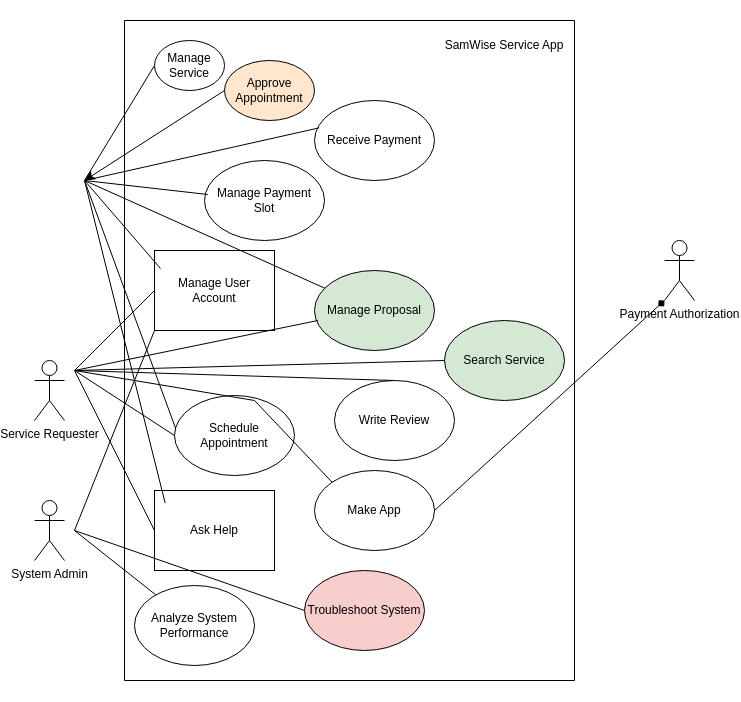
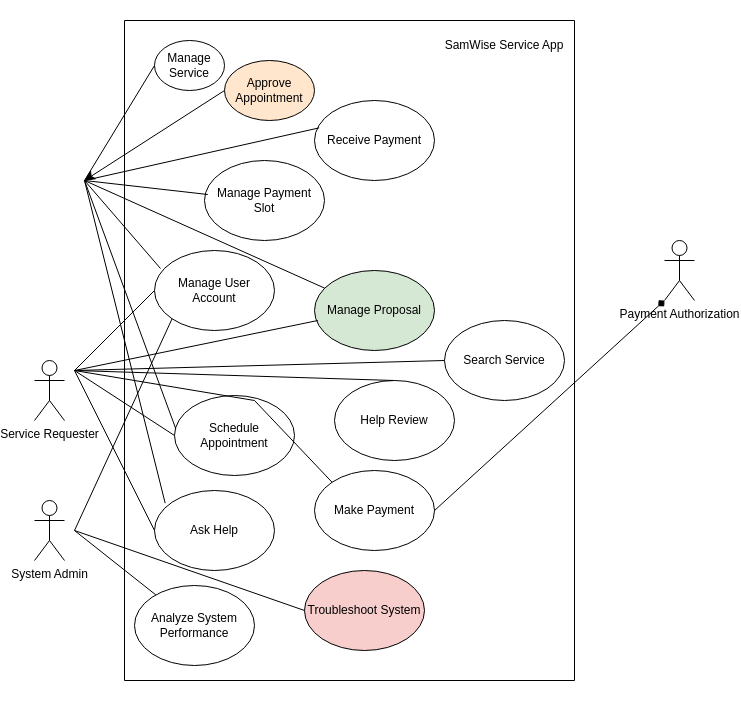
  <mxCell id="0" />
  <mxCell id="1" parent="0" />
  <mxCell id="2" value="Service Requester" style="shape=umlActor;verticalLabelPosition=bottom;verticalAlign=top;html=1;outlineConnect=0;" vertex="1" parent="1"><mxGeometry x="20" y="360" width="30" height="60" as="geometry" /></mxCell>
  <mxCell id="3" value="Payment Authorization" style="shape=umlActor;verticalLabelPosition=bottom;verticalAlign=top;html=1;outlineConnect=0;" vertex="1" parent="1"><mxGeometry x="650" y="240" width="30" height="60" as="geometry" /></mxCell>
  <mxCell id="4" value="" style="swimlane;startSize=0;" vertex="1" parent="1"><mxGeometry x="110" y="20" width="450" height="660" as="geometry" /></mxCell>
- <mxCell id="5" value="Make App" style="ellipse;whiteSpace=wrap;html=1;" vertex="1" parent="4"><mxGeometry x="190" y="450" width="120" height="80" as="geometry" /></mxCell>
+ <mxCell id="5" value="Make Payment" style="ellipse;whiteSpace=wrap;html=1;" vertex="1" parent="4"><mxGeometry x="190" y="450" width="120" height="80" as="geometry" /></mxCell>
  <mxCell id="6" value="Manage Payment Slot" style="ellipse;whiteSpace=wrap;html=1;" vertex="1" parent="4"><mxGeometry x="80" y="140" width="120" height="80" as="geometry" /></mxCell>
- <mxCell id="7" value="Search Service" style="ellipse;whiteSpace=wrap;html=1;fillColor=#d5e8d4;" vertex="1" parent="4"><mxGeometry x="320" y="300" width="120" height="80" as="geometry" /></mxCell>
- <mxCell id="8" value="Write Review" style="ellipse;whiteSpace=wrap;html=1;" vertex="1" parent="4"><mxGeometry x="210" y="360" width="120" height="80" as="geometry" /></mxCell>
+ <mxCell id="7" value="Search Service" style="ellipse;whiteSpace=wrap;html=1;" vertex="1" parent="4"><mxGeometry x="320" y="300" width="120" height="80" as="geometry" /></mxCell>
+ <mxCell id="8" value="Help Review" style="ellipse;whiteSpace=wrap;html=1;" vertex="1" parent="4"><mxGeometry x="210" y="360" width="120" height="80" as="geometry" /></mxCell>
  <mxCell id="9" value="Schedule Appointment" style="ellipse;whiteSpace=wrap;html=1;" vertex="1" parent="4"><mxGeometry x="50" y="375" width="120" height="80" as="geometry" /></mxCell>
- <mxCell id="10" value="Manage User Account" style="whiteSpace=wrap;html=1;rounded=0;" vertex="1" parent="4"><mxGeometry x="30" y="230" width="120" height="80" as="geometry" /></mxCell>
- <mxCell id="11" value="Ask Help" style="whiteSpace=wrap;html=1;rounded=0;" vertex="1" parent="4"><mxGeometry x="30" y="470" width="120" height="80" as="geometry" /></mxCell>
+ <mxCell id="10" value="Manage User Account" style="ellipse;whiteSpace=wrap;html=1;" vertex="1" parent="4"><mxGeometry x="30" y="230" width="120" height="80" as="geometry" /></mxCell>
+ <mxCell id="11" value="Ask Help" style="ellipse;whiteSpace=wrap;html=1;" vertex="1" parent="4"><mxGeometry x="30" y="470" width="120" height="80" as="geometry" /></mxCell>
  <mxCell id="12" value="Receive Payment" style="ellipse;whiteSpace=wrap;html=1;" vertex="1" parent="4"><mxGeometry x="190" y="80" width="120" height="80" as="geometry" /></mxCell>
  <mxCell id="13" value="Manage Proposal" style="ellipse;whiteSpace=wrap;html=1;fillColor=#d5e8d4;" vertex="1" parent="4"><mxGeometry x="190" y="250" width="120" height="80" as="geometry" /></mxCell>
  <mxCell id="14" value="SamWise Service App" style="text;html=1;strokeColor=none;fillColor=none;align=center;verticalAlign=middle;whiteSpace=wrap;rounded=0;" vertex="1" parent="4"><mxGeometry x="315" y="10" width="130" height="30" as="geometry" /></mxCell>
  <mxCell id="15" value="Analyze System Performance" style="ellipse;whiteSpace=wrap;html=1;" vertex="1" parent="4"><mxGeometry x="10" y="565" width="120" height="80" as="geometry" /></mxCell>
  <mxCell id="16" value="Troubleshoot System" style="ellipse;whiteSpace=wrap;html=1;fillColor=#f8cecc;" vertex="1" parent="4"><mxGeometry x="180" y="550" width="120" height="80" as="geometry" /></mxCell>
  <mxCell id="17" style="rounded=0;orthogonalLoop=1;jettySize=auto;html=1;exitX=0;exitY=0.5;exitDx=0;exitDy=0;fontSize=12;startSize=8;endSize=8;" edge="1" parent="4" source="18"><mxGeometry relative="1" as="geometry"><mxPoint x="-40" y="160" as="targetPoint" /></mxGeometry></mxCell>
  <mxCell id="18" value="Approve Appointment" style="ellipse;whiteSpace=wrap;html=1;fillColor=#ffe6cc;" vertex="1" parent="4"><mxGeometry x="100" y="40" width="90" height="60" as="geometry" /></mxCell>
  <mxCell id="19" value="Manage Service" style="ellipse;whiteSpace=wrap;html=1;" vertex="1" parent="4"><mxGeometry x="30" y="20" width="70" height="50" as="geometry" /></mxCell>
  <mxCell id="20" value="" style="endArrow=none;html=1;rounded=0;entryX=0;entryY=0.5;entryDx=0;entryDy=0;" edge="1" parent="1" target="19"><mxGeometry width="50" height="50" relative="1" as="geometry"><mxPoint x="70" y="180" as="sourcePoint" /><mxPoint x="350" y="170" as="targetPoint" /></mxGeometry></mxCell>
  <mxCell id="21" value="" style="endArrow=none;html=1;rounded=0;entryX=0.028;entryY=0.425;entryDx=0;entryDy=0;entryPerimeter=0;" edge="1" parent="1" target="6"><mxGeometry width="50" height="50" relative="1" as="geometry"><mxPoint x="70" y="180" as="sourcePoint" /><mxPoint x="350" y="170" as="targetPoint" /></mxGeometry></mxCell>
  <mxCell id="22" value="" style="endArrow=none;html=1;rounded=0;entryX=0.05;entryY=0.225;entryDx=0;entryDy=0;entryPerimeter=0;" edge="1" parent="1" target="10"><mxGeometry width="50" height="50" relative="1" as="geometry"><mxPoint x="70" y="180" as="sourcePoint" /><mxPoint x="350" y="290" as="targetPoint" /></mxGeometry></mxCell>
  <mxCell id="23" value="" style="endArrow=none;html=1;rounded=0;exitX=0.011;exitY=0.417;exitDx=0;exitDy=0;exitPerimeter=0;" edge="1" parent="1" source="9"><mxGeometry width="50" height="50" relative="1" as="geometry"><mxPoint x="300" y="340" as="sourcePoint" /><mxPoint x="70" y="180" as="targetPoint" /></mxGeometry></mxCell>
  <mxCell id="24" value="" style="endArrow=none;html=1;rounded=0;entryX=0.089;entryY=0.158;entryDx=0;entryDy=0;entryPerimeter=0;" edge="1" parent="1" target="11"><mxGeometry width="50" height="50" relative="1" as="geometry"><mxPoint x="70" y="180" as="sourcePoint" /><mxPoint x="350" y="330" as="targetPoint" /></mxGeometry></mxCell>
  <mxCell id="25" value="" style="endArrow=none;html=1;rounded=0;entryX=0.039;entryY=0.342;entryDx=0;entryDy=0;entryPerimeter=0;" edge="1" parent="1" target="12"><mxGeometry width="50" height="50" relative="1" as="geometry"><mxPoint x="70" y="180" as="sourcePoint" /><mxPoint x="350" y="200" as="targetPoint" /></mxGeometry></mxCell>
  <mxCell id="26" value="" style="endArrow=none;html=1;rounded=0;entryX=0;entryY=0.5;entryDx=0;entryDy=0;" edge="1" parent="1" target="10"><mxGeometry width="50" height="50" relative="1" as="geometry"><mxPoint x="60" y="370" as="sourcePoint" /><mxPoint x="350" y="400" as="targetPoint" /></mxGeometry></mxCell>
  <mxCell id="27" value="" style="endArrow=none;html=1;rounded=0;entryX=0;entryY=0.5;entryDx=0;entryDy=0;" edge="1" parent="1" target="9"><mxGeometry width="50" height="50" relative="1" as="geometry"><mxPoint x="60" y="370" as="sourcePoint" /><mxPoint x="350" y="400" as="targetPoint" /></mxGeometry></mxCell>
  <mxCell id="28" value="" style="endArrow=none;html=1;rounded=0;entryX=0.5;entryY=0;entryDx=0;entryDy=0;" edge="1" parent="1" target="8"><mxGeometry width="50" height="50" relative="1" as="geometry"><mxPoint x="60" y="370" as="sourcePoint" /><mxPoint x="350" y="400" as="targetPoint" /></mxGeometry></mxCell>
  <mxCell id="29" value="" style="endArrow=none;html=1;rounded=0;entryX=0;entryY=0.5;entryDx=0;entryDy=0;" edge="1" parent="1" target="7"><mxGeometry width="50" height="50" relative="1" as="geometry"><mxPoint x="60" y="370" as="sourcePoint" /><mxPoint x="350" y="400" as="targetPoint" /></mxGeometry></mxCell>
  <mxCell id="30" value="" style="endArrow=none;html=1;rounded=0;entryX=0;entryY=0.5;entryDx=0;entryDy=0;" edge="1" parent="1" target="11"><mxGeometry width="50" height="50" relative="1" as="geometry"><mxPoint x="60" y="370" as="sourcePoint" /><mxPoint x="350" y="400" as="targetPoint" /></mxGeometry></mxCell>
  <mxCell id="31" value="" style="endArrow=none;html=1;rounded=0;entryX=0;entryY=0;entryDx=0;entryDy=0;" edge="1" parent="1" target="5"><mxGeometry width="50" height="50" relative="1" as="geometry"><mxPoint x="60" y="370" as="sourcePoint" /><mxPoint x="350" y="400" as="targetPoint" /><Array as="points"><mxPoint x="240" y="400" /></Array></mxGeometry></mxCell>
  <mxCell id="32" value="" style="endArrow=none;html=1;rounded=0;entryX=0.028;entryY=0.625;entryDx=0;entryDy=0;entryPerimeter=0;" edge="1" parent="1" target="13"><mxGeometry width="50" height="50" relative="1" as="geometry"><mxPoint x="60" y="370" as="sourcePoint" /><mxPoint x="350" y="400" as="targetPoint" /></mxGeometry></mxCell>
  <mxCell id="33" value="" style="endArrow=none;html=1;rounded=0;" edge="1" parent="1" source="13"><mxGeometry width="50" height="50" relative="1" as="geometry"><mxPoint x="300" y="320" as="sourcePoint" /><mxPoint x="70" y="180" as="targetPoint" /></mxGeometry></mxCell>
  <mxCell id="34" value="" style="endArrow=diamond;html=1;rounded=0;entryX=0;entryY=1;entryDx=0;entryDy=0;entryPerimeter=0;exitX=1;exitY=0.5;exitDx=0;exitDy=0;" edge="1" parent="1" source="5" target="3"><mxGeometry width="50" height="50" relative="1" as="geometry"><mxPoint x="300" y="340" as="sourcePoint" /><mxPoint x="350" y="290" as="targetPoint" /></mxGeometry></mxCell>
  <mxCell id="35" value="System Admin" style="shape=umlActor;verticalLabelPosition=bottom;verticalAlign=top;html=1;outlineConnect=0;" vertex="1" parent="1"><mxGeometry x="20" y="500" width="30" height="60" as="geometry" /></mxCell>
  <mxCell id="36" value="" style="endArrow=none;html=1;rounded=0;entryX=0;entryY=1;entryDx=0;entryDy=0;" edge="1" parent="1" target="10"><mxGeometry width="50" height="50" relative="1" as="geometry"><mxPoint x="60" y="530" as="sourcePoint" /><mxPoint x="110" y="480" as="targetPoint" /></mxGeometry></mxCell>
  <mxCell id="37" value="" style="endArrow=none;html=1;rounded=0;entryX=0;entryY=0.5;entryDx=0;entryDy=0;" edge="1" parent="1" target="16"><mxGeometry width="50" height="50" relative="1" as="geometry"><mxPoint x="60" y="530" as="sourcePoint" /><mxPoint x="80" y="610" as="targetPoint" /></mxGeometry></mxCell>
  <mxCell id="38" value="" style="endArrow=none;html=1;rounded=0;" edge="1" parent="1" target="15"><mxGeometry width="50" height="50" relative="1" as="geometry"><mxPoint x="60" y="530" as="sourcePoint" /><mxPoint x="80" y="630" as="targetPoint" /></mxGeometry></mxCell>
